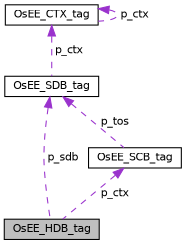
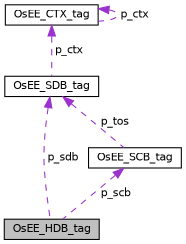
  digraph {
    node [color=black fillcolor=white fontname=Helvetica fontsize=10 shape=record style=filled]
    edge [color=darkorchid3 dir=back fontname=Helvetica fontsize=10 labelfontname=Helvetica labelfontsize=10 style=dashed]
    n1 [fillcolor=grey75 fontcolor=black height=0.2 label=OsEE_HDB_tag width=0.4]
    n2 [height=0.2 label=OsEE_SCB_tag width=0.4]
    n3 [height=0.2 label=OsEE_CTX_tag width=0.4]
    n4 [height=0.2 label=OsEE_SDB_tag width=0.4]
-   n2 -> n1 [label=" p_ctx"]
+   n2 -> n1 [label=" p_scb"]
    n3 -> n3 [label=" p_ctx"]
    n3 -> n4 [label=" p_ctx"]
    n4 -> n1 [label=" p_sdb"]
    n4 -> n2 [label=" p_tos"]
  }
